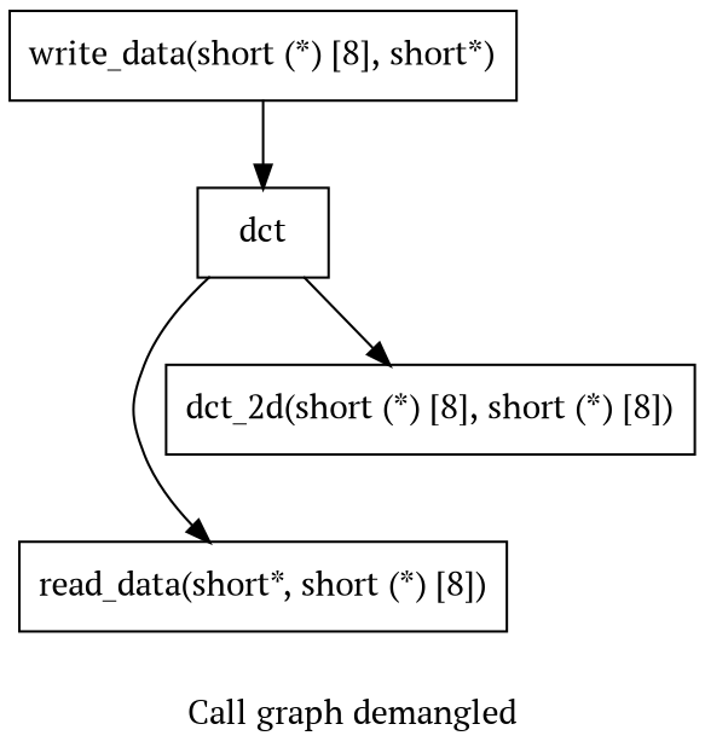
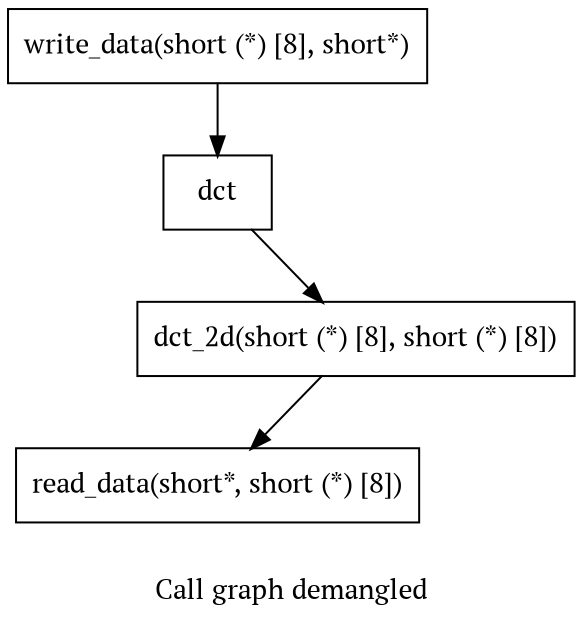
  digraph {
    fontname="PT Serif"
    label="Call graph demangled"
    node [filename="../../../../Vitis-Tutorials/Getting_Started/Vitis_HLS/reference-files/src/dct.cpp" fontname="PT Serif" shape=record]
    edge [fontname="PT Serif"]
    n1 [demanglename=dct fid=1 label="{dct}" linenumber=94 manglename=dct]
    n2 [demanglename=read_data fid=2 label="{read_data(short*, short (*) [8])}" linenumber=69 manglename=_Z9read_dataPsPA8_s]
    n3 [demanglename=dct_2d fid=3 label="{dct_2d(short (*) [8], short (*) [8])}" linenumber=38 manglename=_Z6dct_2dPA8_sS0_]
    n4 [demanglename=write_data fid=5 label="{write_data(short (*) [8], short*)}" linenumber=82 manglename=_Z10write_dataPA8_sPs]
-   n1 -> n2
+   n3 -> n2
    n1 -> n3
    n4 -> n1
  }
